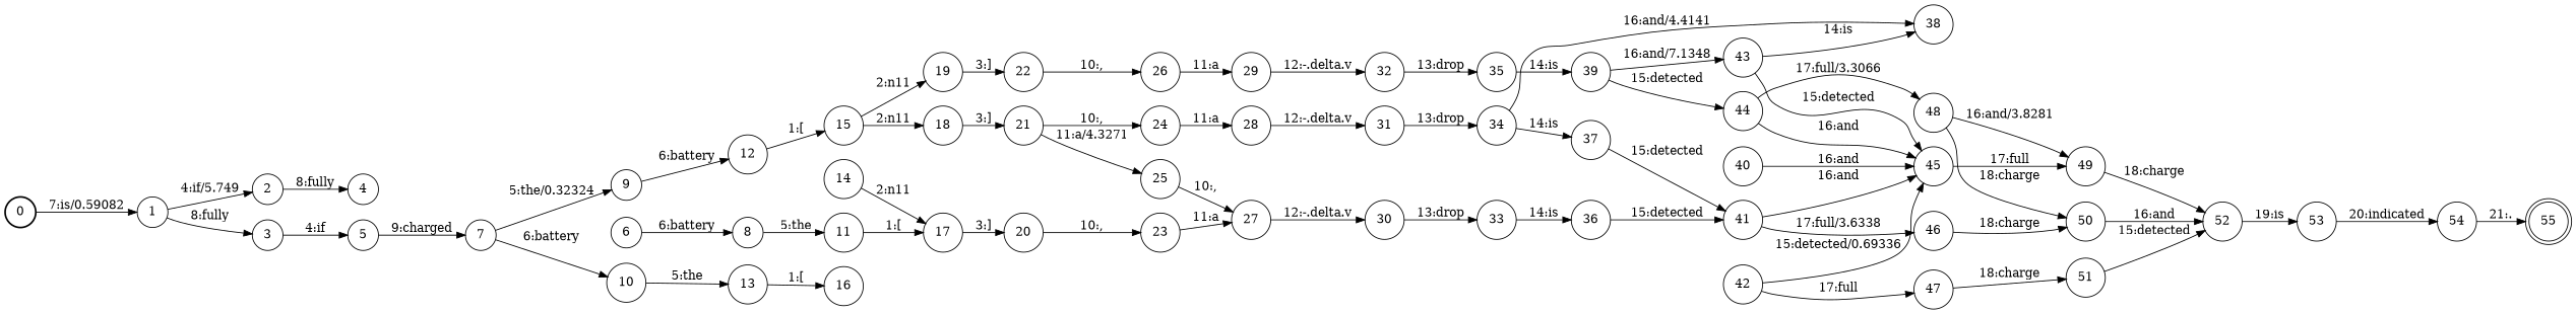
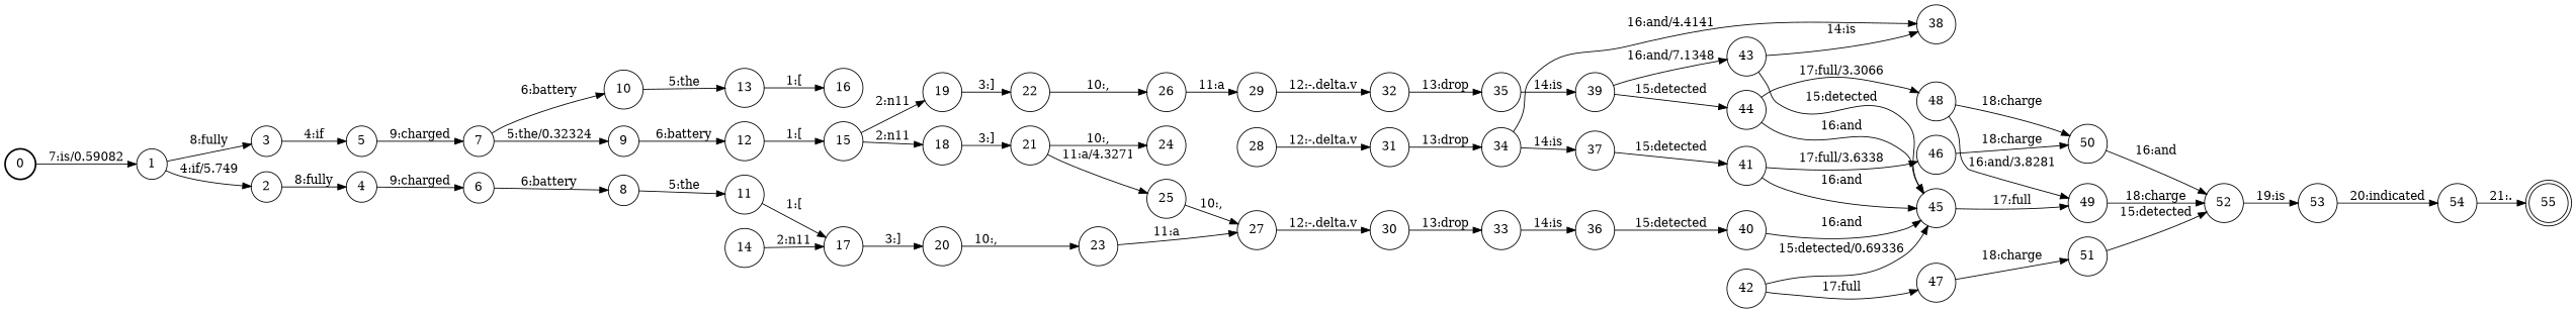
  digraph {
    nodesep=0.25
    rankdir=LR
    ranksep=0.4
    node [fontsize=14 shape=circle style=solid]
    edge [fontsize=14]
    n1 [label=0 style=bold]
    n2 [label=1]
    n3 [label=2]
    n4 [label=3]
    n5 [label=4]
    n6 [label=5]
    n7 [label=6]
    n8 [label=7]
    n9 [label=8]
    n10 [label=9]
    n11 [label=10]
    n12 [label=11]
    n13 [label=12]
    n14 [label=13]
    n15 [label=17]
    n16 [label=15]
    n17 [label=16]
    n18 [label=14]
    n19 [label=18]
    n20 [label=19]
    n21 [label=20]
    n22 [label=21]
    n23 [label=22]
    n24 [label=23]
    n25 [label=24]
    n26 [label=25]
    n27 [label=26]
    n28 [label=27]
    n29 [label=28]
    n30 [label=29]
    n31 [label=30]
    n32 [label=31]
    n33 [label=32]
    n34 [label=33]
    n35 [label=34]
    n36 [label=35]
    n37 [label=36]
    n38 [label=37]
    n39 [label=38]
    n40 [label=39]
    n41 [label=40]
    n42 [label=41]
    n43 [label=43]
    n44 [label=44]
    n45 [label=45]
    n46 [label=46]
    n47 [label=42]
    n48 [label=47]
    n49 [label=48]
    n50 [label=49]
    n51 [label=50]
    n52 [label=51]
    n53 [label=52]
    n54 [label=53]
    n55 [label=54]
    n56 [label=55 shape=doublecircle]
    n1 -> n2 [label="7:is/0.59082"]
    n2 -> n3 [label="4:if/5.749"]
    n2 -> n4 [label="8:fully"]
    n3 -> n5 [label="8:fully"]
    n4 -> n6 [label="4:if"]
+   n5 -> n7 [label="9:charged"]
    n6 -> n8 [label="9:charged"]
    n7 -> n9 [label="6:battery"]
    n8 -> n10 [label="5:the/0.32324"]
    n8 -> n11 [label="6:battery"]
    n9 -> n12 [label="5:the"]
    n10 -> n13 [label="6:battery"]
    n11 -> n14 [label="5:the"]
    n12 -> n15 [label="1:&#91;"]
    n13 -> n16 [label="1:&#91;"]
    n14 -> n17 [label="1:&#91;"]
    n15 -> n21 [label="3:&#93;"]
    n16 -> n19 [label="2:n11"]
    n16 -> n20 [label="2:n11"]
    n18 -> n15 [label="2:n11"]
    n19 -> n22 [label="3:&#93;"]
    n20 -> n23 [label="3:&#93;"]
    n21 -> n24 [label="10:,"]
    n22 -> n25 [label="10:,"]
    n22 -> n26 [label="11:a/4.3271"]
    n23 -> n27 [label="10:,"]
    n24 -> n28 [label="11:a"]
-   n25 -> n29 [label="11:a"]
    n26 -> n28 [label="10:,"]
    n27 -> n30 [label="11:a"]
    n28 -> n31 [label="12:-.delta.v"]
    n29 -> n32 [label="12:-.delta.v"]
    n30 -> n33 [label="12:-.delta.v"]
    n31 -> n34 [label="13:drop"]
    n32 -> n35 [label="13:drop"]
    n33 -> n36 [label="13:drop"]
    n34 -> n37 [label="14:is"]
    n35 -> n38 [label="14:is"]
    n35 -> n39 [label="16:and/4.4141"]
    n36 -> n40 [label="14:is"]
-   n37 -> n42 [label="15:detected"]
+   n37 -> n41 [label="15:detected"]
    n38 -> n42 [label="15:detected"]
    n40 -> n43 [label="16:and/7.1348"]
    n40 -> n44 [label="15:detected"]
    n41 -> n45 [label="16:and"]
    n42 -> n45 [label="16:and"]
    n42 -> n46 [label="17:full/3.6338"]
    n43 -> n39 [label="14:is"]
    n43 -> n45 [label="15:detected"]
    n44 -> n45 [label="16:and"]
    n44 -> n49 [label="17:full/3.3066"]
    n45 -> n50 [label="17:full"]
    n46 -> n51 [label="18:charge"]
    n47 -> n45 [label="15:detected/0.69336"]
    n47 -> n48 [label="17:full"]
    n48 -> n52 [label="18:charge"]
    n49 -> n50 [label="16:and/3.8281"]
    n49 -> n51 [label="18:charge"]
    n50 -> n53 [label="18:charge"]
    n51 -> n53 [label="16:and"]
    n52 -> n53 [label="15:detected"]
    n53 -> n54 [label="19:is"]
    n54 -> n55 [label="20:indicated"]
    n55 -> n56 [label="21:."]
  }
